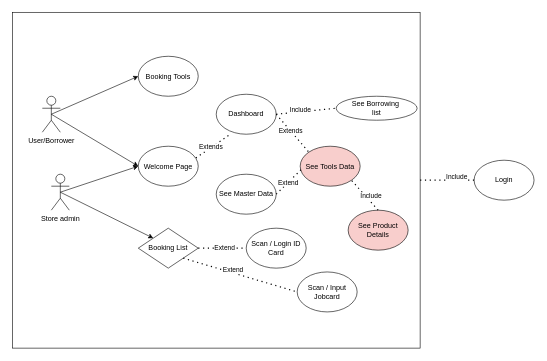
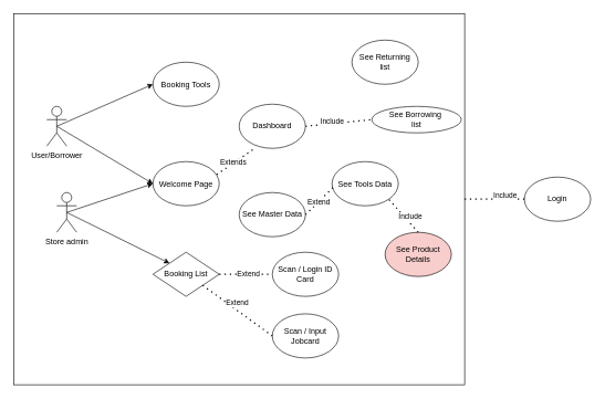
  <mxCell id="0" />
  <mxCell id="1" parent="0" />
  <mxCell id="2" value="" style="whiteSpace=wrap;html=1;strokeColor=#000000;fillColor=default;" parent="1" vertex="1"><mxGeometry x="20" y="20" width="680" height="560" as="geometry" /></mxCell>
  <mxCell id="3" value="User/Borrower" style="shape=umlActor;verticalLabelPosition=bottom;verticalAlign=top;html=1;outlineConnect=0;" parent="1" vertex="1"><mxGeometry x="70" y="160" width="30" height="60" as="geometry" /></mxCell>
  <mxCell id="4" value="Store admin" style="shape=umlActor;verticalLabelPosition=bottom;verticalAlign=top;html=1;outlineConnect=0;" parent="1" vertex="1"><mxGeometry x="85" y="290" width="30" height="60" as="geometry" /></mxCell>
  <mxCell id="5" value="See Product Details" style="ellipse;whiteSpace=wrap;html=1;fillColor=#f8cecc;" parent="1" vertex="1"><mxGeometry x="580" y="350" width="100" height="66.66" as="geometry" /></mxCell>
  <mxCell id="6" value="Welcome Page" style="ellipse;whiteSpace=wrap;html=1;" parent="1" vertex="1"><mxGeometry x="230" y="243.34" width="100" height="66.66" as="geometry" /></mxCell>
  <mxCell id="7" value="Dashboard" style="ellipse;whiteSpace=wrap;html=1;" parent="1" vertex="1"><mxGeometry x="360" y="156.67" width="100" height="66.66" as="geometry" /></mxCell>
  <mxCell id="8" value="&lt;div&gt;See Borrowing&amp;nbsp;&lt;/div&gt;&lt;div&gt;list&lt;/div&gt;" style="ellipse;whiteSpace=wrap;html=1;" parent="1" vertex="1"><mxGeometry x="560" y="160" width="135" height="40" as="geometry" /></mxCell>
  <mxCell id="9" value="See Master Data" style="ellipse;whiteSpace=wrap;html=1;" parent="1" vertex="1"><mxGeometry x="360" y="290" width="100" height="66.66" as="geometry" /></mxCell>
  <mxCell id="10" value="Booking Tools" style="ellipse;whiteSpace=wrap;html=1;" parent="1" vertex="1"><mxGeometry x="230" y="93.34" width="100" height="66.66" as="geometry" /></mxCell>
- <mxCell id="11" value="Scan / Input Jobcard" style="ellipse;whiteSpace=wrap;html=1;" parent="1" vertex="1"><mxGeometry x="495" y="453" width="100" height="66.66" as="geometry" /></mxCell>
+ <mxCell id="11" value="Scan / Input Jobcard" style="ellipse;whiteSpace=wrap;html=1;" parent="1" vertex="1"><mxGeometry x="410" y="473" width="100" height="66.66" as="geometry" /></mxCell>
+ <mxCell id="12" value="&lt;div&gt;See Returning &lt;br&gt;&lt;/div&gt;&lt;div&gt;list&lt;/div&gt;" style="ellipse;whiteSpace=wrap;html=1;" parent="1" vertex="1"><mxGeometry x="530" y="60" width="100" height="66.66" as="geometry" /></mxCell>
  <mxCell id="13" value="" style="endArrow=classic;html=1;rounded=0;exitX=0.5;exitY=0.5;exitDx=0;exitDy=0;exitPerimeter=0;entryX=0;entryY=0.5;entryDx=0;entryDy=0;" parent="1" source="3" target="6" edge="1"><mxGeometry width="50" height="50" relative="1" as="geometry"><mxPoint x="190" y="320" as="sourcePoint" /><mxPoint x="240" y="270" as="targetPoint" /></mxGeometry></mxCell>
  <mxCell id="14" value="" style="endArrow=classic;html=1;rounded=0;exitX=0.5;exitY=0.5;exitDx=0;exitDy=0;exitPerimeter=0;entryX=0;entryY=0.5;entryDx=0;entryDy=0;" parent="1" source="4" target="6" edge="1"><mxGeometry width="50" height="50" relative="1" as="geometry"><mxPoint x="95" y="200" as="sourcePoint" /><mxPoint x="250" y="393" as="targetPoint" /></mxGeometry></mxCell>
- <mxCell id="15" value="&lt;div&gt;See Tools Data&lt;br&gt;&lt;/div&gt;" style="ellipse;whiteSpace=wrap;html=1;fillColor=#f8cecc;" parent="1" vertex="1"><mxGeometry x="500" y="243.34" width="100" height="66.66" as="geometry" /></mxCell>
- <mxCell id="16" value="" style="endArrow=none;dashed=1;html=1;dashPattern=1 3;strokeWidth=2;rounded=0;entryX=0;entryY=0;entryDx=0;entryDy=0;exitX=1;exitY=0.5;exitDx=0;exitDy=0;" parent="1" source="7" target="15" edge="1"><mxGeometry width="50" height="50" relative="1" as="geometry"><mxPoint x="326" y="263" as="sourcePoint" /><mxPoint x="384" y="223" as="targetPoint" /></mxGeometry></mxCell>
- <mxCell id="17" value="Extends" style="edgeLabel;html=1;align=center;verticalAlign=middle;resizable=0;points=[];" parent="16" vertex="1" connectable="0"><mxGeometry x="-0.273" y="-1" relative="1" as="geometry"><mxPoint x="5" y="4" as="offset" /></mxGeometry></mxCell>
+ <mxCell id="15" value="&lt;div&gt;See Tools Data&lt;br&gt;&lt;/div&gt;" style="ellipse;whiteSpace=wrap;html=1;" parent="1" vertex="1"><mxGeometry x="500" y="243.34" width="100" height="66.66" as="geometry" /></mxCell>
  <mxCell id="18" value="" style="endArrow=none;dashed=1;html=1;dashPattern=1 3;strokeWidth=2;rounded=0;exitX=1;exitY=0.5;exitDx=0;exitDy=0;" parent="1" source="9" edge="1"><mxGeometry width="50" height="50" relative="1" as="geometry"><mxPoint x="470" y="200" as="sourcePoint" /><mxPoint x="504" y="280" as="targetPoint" /></mxGeometry></mxCell>
  <mxCell id="19" value="Extend" style="edgeLabel;html=1;align=center;verticalAlign=middle;resizable=0;points=[];" parent="18" vertex="1" connectable="0"><mxGeometry x="-0.273" y="-1" relative="1" as="geometry"><mxPoint x="3" y="-5" as="offset" /></mxGeometry></mxCell>
  <mxCell id="20" value="" style="endArrow=none;dashed=1;html=1;dashPattern=1 3;strokeWidth=2;rounded=0;entryX=1;entryY=1;entryDx=0;entryDy=0;exitX=0.5;exitY=0;exitDx=0;exitDy=0;" parent="1" source="5" target="15" edge="1"><mxGeometry width="50" height="50" relative="1" as="geometry"><mxPoint x="470" y="333" as="sourcePoint" /><mxPoint x="514" y="290" as="targetPoint" /></mxGeometry></mxCell>
  <mxCell id="21" value="Include" style="edgeLabel;html=1;align=center;verticalAlign=middle;resizable=0;points=[];" parent="20" vertex="1" connectable="0"><mxGeometry x="-0.273" y="-1" relative="1" as="geometry"><mxPoint x="3" y="-5" as="offset" /></mxGeometry></mxCell>
  <mxCell id="22" value="" style="endArrow=none;dashed=1;html=1;dashPattern=1 3;strokeWidth=2;rounded=0;entryX=0;entryY=0.5;entryDx=0;entryDy=0;exitX=1;exitY=0.5;exitDx=0;exitDy=0;" parent="1" source="7" target="8" edge="1"><mxGeometry width="50" height="50" relative="1" as="geometry"><mxPoint x="460" y="190" as="sourcePoint" /><mxPoint x="514" y="86" as="targetPoint" /></mxGeometry></mxCell>
  <mxCell id="23" value="Include" style="edgeLabel;html=1;align=center;verticalAlign=middle;resizable=0;points=[];" parent="22" vertex="1" connectable="0"><mxGeometry x="-0.273" y="-1" relative="1" as="geometry"><mxPoint x="3" y="-5" as="offset" /></mxGeometry></mxCell>
  <mxCell id="24" value="Login" style="ellipse;whiteSpace=wrap;html=1;" parent="1" vertex="1"><mxGeometry x="790" y="266.67" width="100" height="66.66" as="geometry" /></mxCell>
  <mxCell id="25" value="" style="endArrow=none;dashed=1;html=1;dashPattern=1 3;strokeWidth=2;rounded=0;entryX=1;entryY=0.5;entryDx=0;entryDy=0;exitX=0;exitY=0.5;exitDx=0;exitDy=0;" parent="1" source="24" target="2" edge="1"><mxGeometry width="50" height="50" relative="1" as="geometry"><mxPoint x="640" y="360" as="sourcePoint" /><mxPoint x="596" y="310" as="targetPoint" /></mxGeometry></mxCell>
  <mxCell id="26" value="Include" style="edgeLabel;html=1;align=center;verticalAlign=middle;resizable=0;points=[];" parent="25" vertex="1" connectable="0"><mxGeometry x="-0.273" y="-1" relative="1" as="geometry"><mxPoint x="3" y="-5" as="offset" /></mxGeometry></mxCell>
  <mxCell id="27" value="" style="endArrow=none;dashed=1;html=1;dashPattern=1 3;strokeWidth=2;rounded=0;entryX=0;entryY=1;entryDx=0;entryDy=0;exitX=1;exitY=0;exitDx=0;exitDy=0;" edge="1" parent="1"><mxGeometry width="50" height="50" relative="1" as="geometry"><mxPoint x="326" y="263" as="sourcePoint" /><mxPoint x="384" y="223" as="targetPoint" /></mxGeometry></mxCell>
  <mxCell id="28" value="Extends" style="edgeLabel;html=1;align=center;verticalAlign=middle;resizable=0;points=[];" vertex="1" connectable="0" parent="27"><mxGeometry x="-0.273" y="-1" relative="1" as="geometry"><mxPoint x="3" y="-5" as="offset" /></mxGeometry></mxCell>
  <mxCell id="29" value="" style="endArrow=classic;html=1;rounded=0;exitX=0.5;exitY=0.5;exitDx=0;exitDy=0;exitPerimeter=0;entryX=0;entryY=0.5;entryDx=0;entryDy=0;" edge="1" parent="1" source="3" target="10"><mxGeometry width="50" height="50" relative="1" as="geometry"><mxPoint x="430" y="350" as="sourcePoint" /><mxPoint x="480" y="300" as="targetPoint" /></mxGeometry></mxCell>
  <mxCell id="30" value="Booking List" style="rhombus;whiteSpace=wrap;html=1;" vertex="1" parent="1"><mxGeometry x="230" y="380" width="100" height="66.66" as="geometry" /></mxCell>
  <mxCell id="31" value="" style="endArrow=classic;html=1;rounded=0;exitX=0.5;exitY=0.5;exitDx=0;exitDy=0;exitPerimeter=0;entryX=0;entryY=0;entryDx=0;entryDy=0;" edge="1" parent="1" source="4" target="30"><mxGeometry width="50" height="50" relative="1" as="geometry"><mxPoint x="430" y="510" as="sourcePoint" /><mxPoint x="480" y="460" as="targetPoint" /></mxGeometry></mxCell>
  <mxCell id="32" value="" style="endArrow=none;dashed=1;html=1;dashPattern=1 3;strokeWidth=2;rounded=0;exitX=1;exitY=1;exitDx=0;exitDy=0;entryX=0;entryY=0.5;entryDx=0;entryDy=0;" edge="1" parent="1" source="30" target="11"><mxGeometry width="50" height="50" relative="1" as="geometry"><mxPoint x="320" y="446.66" as="sourcePoint" /><mxPoint x="388" y="476.66" as="targetPoint" /></mxGeometry></mxCell>
  <mxCell id="33" value="Extend" style="edgeLabel;html=1;align=center;verticalAlign=middle;resizable=0;points=[];" vertex="1" connectable="0" parent="32"><mxGeometry x="-0.273" y="-1" relative="1" as="geometry"><mxPoint x="14" y="-2" as="offset" /></mxGeometry></mxCell>
  <mxCell id="34" value="Scan / Login ID Card" style="ellipse;whiteSpace=wrap;html=1;" vertex="1" parent="1"><mxGeometry x="410" y="380" width="100" height="66.66" as="geometry" /></mxCell>
  <mxCell id="35" value="" style="endArrow=none;dashed=1;html=1;dashPattern=1 3;strokeWidth=2;rounded=0;exitX=1;exitY=0.5;exitDx=0;exitDy=0;entryX=0;entryY=0.5;entryDx=0;entryDy=0;" edge="1" parent="1" source="30" target="34"><mxGeometry width="50" height="50" relative="1" as="geometry"><mxPoint x="326" y="447" as="sourcePoint" /><mxPoint x="410" y="516" as="targetPoint" /></mxGeometry></mxCell>
  <mxCell id="36" value="Extend" style="edgeLabel;html=1;align=center;verticalAlign=middle;resizable=0;points=[];" vertex="1" connectable="0" parent="35"><mxGeometry x="-0.273" y="-1" relative="1" as="geometry"><mxPoint x="14" y="-2" as="offset" /></mxGeometry></mxCell>
